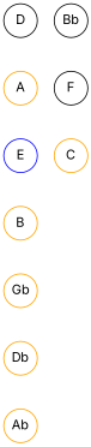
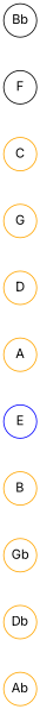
  graph {
    fontname=Inter
    mindist=.1
    node [color=orange fontname=Inter margin=0 shape=circle]
    edge [fontname=Inter style=invis]
    E [color=blue]
    B
    Gb
    Db
    Ab
    Bb [color=""]
    F [color=""]
    C
-   D [color=""]
+   G
+   D
    A
    subgraph sub_1 {
      E
      B
      Gb
      Db
      Ab
      Bb
      F
      C
+     G
      D
      A
    }
    E -- B
    B -- Gb
    Gb -- Db
    Db -- Ab
    Bb -- F
    F -- C
+   C -- G
+   G -- D
    D -- A
    A -- E
  }
